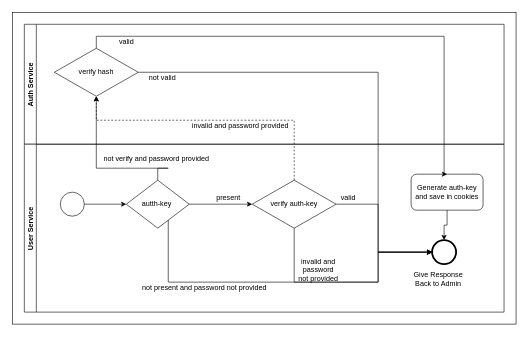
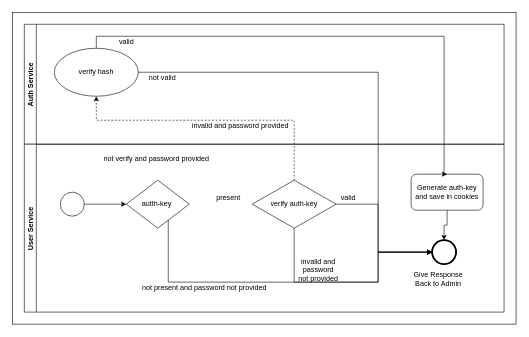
  <mxCell id="0" />
  <mxCell id="1" parent="0" />
  <mxCell id="2" value="Auth Service" style="swimlane;startSize=20;horizontal=0;" parent="1" vertex="1"><mxGeometry x="40" y="40" width="800" height="200" as="geometry" /></mxCell>
  <mxCell id="3" value="invalid and password provided" style="text;html=1;align=center;verticalAlign=middle;resizable=0;points=[];autosize=1;" vertex="1" parent="2"><mxGeometry x="270" y="160" width="180" height="20" as="geometry" /></mxCell>
- <mxCell id="4" value="verify hash" style="rhombus;whiteSpace=wrap;html=1;fillColor=none;" vertex="1" parent="2"><mxGeometry x="50" y="40" width="140" height="80" as="geometry" /></mxCell>
+ <mxCell id="4" value="verify hash" style="ellipse;whiteSpace=wrap;html=1;fillColor=none;" vertex="1" parent="2"><mxGeometry x="50" y="40" width="140" height="80" as="geometry" /></mxCell>
  <mxCell id="5" value="valid" style="text;html=1;align=center;verticalAlign=middle;resizable=0;points=[];autosize=1;" vertex="1" parent="2"><mxGeometry x="150" y="20" width="40" height="20" as="geometry" /></mxCell>
  <mxCell id="6" value="not valid" style="text;html=1;align=center;verticalAlign=middle;resizable=0;points=[];autosize=1;" vertex="1" parent="2"><mxGeometry x="200" y="80" width="60" height="20" as="geometry" /></mxCell>
  <mxCell id="7" value="" style="rounded=0;whiteSpace=wrap;html=1;fillColor=none;" parent="1" vertex="1"><mxGeometry x="20" y="20" width="840" height="520" as="geometry" /></mxCell>
  <mxCell id="8" value="User Service" style="swimlane;startSize=20;horizontal=0;" parent="1" vertex="1"><mxGeometry x="40" y="240" width="800" height="280" as="geometry" /></mxCell>
  <mxCell id="9" value="" style="shape=mxgraph.bpmn.shape;html=1;verticalLabelPosition=bottom;labelBackgroundColor=#ffffff;verticalAlign=top;align=center;perimeter=ellipsePerimeter;outlineConnect=0;outline=end;symbol=general;fillColor=none;" parent="8" vertex="1"><mxGeometry x="680" y="160" width="40" height="40" as="geometry" /></mxCell>
  <mxCell id="10" value="Give Response&lt;br&gt;Back to Admin" style="text;html=1;align=center;verticalAlign=middle;resizable=0;points=[];autosize=1;" parent="8" vertex="1"><mxGeometry x="640" y="210" width="100" height="30" as="geometry" /></mxCell>
  <mxCell id="11" style="edgeStyle=orthogonalEdgeStyle;rounded=0;orthogonalLoop=1;jettySize=auto;html=1;entryX=0;entryY=0.5;entryDx=0;entryDy=0;" parent="8" source="12" target="15" edge="1"><mxGeometry relative="1" as="geometry"><mxPoint x="220" y="110" as="targetPoint" /></mxGeometry></mxCell>
  <mxCell id="12" value="" style="shape=mxgraph.bpmn.shape;html=1;verticalLabelPosition=bottom;labelBackgroundColor=#ffffff;verticalAlign=top;align=center;perimeter=ellipsePerimeter;outlineConnect=0;outline=standard;symbol=general;fillColor=none;" parent="8" vertex="1"><mxGeometry x="60" y="80" width="40" height="40" as="geometry" /></mxCell>
  <mxCell id="13" value="not verify and password provided" style="text;html=1;align=center;verticalAlign=middle;resizable=0;points=[];autosize=1;" parent="8" vertex="1"><mxGeometry x="120" y="15" width="200" height="20" as="geometry" /></mxCell>
  <mxCell id="14" style="edgeStyle=orthogonalEdgeStyle;rounded=0;orthogonalLoop=1;jettySize=auto;html=1;entryX=0;entryY=0.5;entryDx=0;entryDy=0;" edge="1" parent="8" source="15" target="9"><mxGeometry relative="1" as="geometry"><Array as="points"><mxPoint x="240" y="230" /><mxPoint x="590" y="230" /><mxPoint x="590" y="180" /></Array></mxGeometry></mxCell>
  <mxCell id="15" value="autth-key&amp;nbsp;" style="rhombus;whiteSpace=wrap;html=1;fillColor=none;" parent="8" vertex="1"><mxGeometry x="170" y="60" width="105" height="80" as="geometry" /></mxCell>
  <mxCell id="16" style="edgeStyle=orthogonalEdgeStyle;rounded=0;orthogonalLoop=1;jettySize=auto;html=1;entryX=0.5;entryY=0;entryDx=0;entryDy=0;" parent="8" source="17" target="9" edge="1"><mxGeometry relative="1" as="geometry" /></mxCell>
  <mxCell id="17" value="Generate auth-key and save in cookies" style="shape=ext;rounded=1;html=1;whiteSpace=wrap;fillColor=none;" parent="8" vertex="1"><mxGeometry x="645" y="50" width="120" height="60" as="geometry" /></mxCell>
  <mxCell id="18" value="present" style="text;html=1;align=center;verticalAlign=middle;resizable=0;points=[];autosize=1;" vertex="1" parent="8"><mxGeometry x="310" y="80" width="60" height="20" as="geometry" /></mxCell>
  <mxCell id="19" style="edgeStyle=orthogonalEdgeStyle;rounded=0;orthogonalLoop=1;jettySize=auto;html=1;entryX=0;entryY=0.5;entryDx=0;entryDy=0;" edge="1" parent="8" source="21" target="9"><mxGeometry relative="1" as="geometry"><Array as="points"><mxPoint x="590" y="100" /><mxPoint x="590" y="180" /></Array></mxGeometry></mxCell>
  <mxCell id="20" style="edgeStyle=orthogonalEdgeStyle;rounded=0;orthogonalLoop=1;jettySize=auto;html=1;entryX=0;entryY=0.5;entryDx=0;entryDy=0;" edge="1" parent="8" source="21" target="9"><mxGeometry relative="1" as="geometry"><Array as="points"><mxPoint x="450" y="230" /><mxPoint x="590" y="230" /><mxPoint x="590" y="180" /></Array></mxGeometry></mxCell>
  <mxCell id="21" value="verify auth-key" style="rhombus;whiteSpace=wrap;html=1;fillColor=none;" vertex="1" parent="8"><mxGeometry x="380" y="60" width="140" height="80" as="geometry" /></mxCell>
- <mxCell id="22" style="edgeStyle=orthogonalEdgeStyle;rounded=0;orthogonalLoop=1;jettySize=auto;html=1;entryX=0;entryY=0.5;entryDx=0;entryDy=0;" edge="1" parent="8" source="15" target="21"><mxGeometry relative="1" as="geometry" /></mxCell>
  <mxCell id="23" value="not present and password not provided" style="text;html=1;align=center;verticalAlign=middle;resizable=0;points=[];autosize=1;" vertex="1" parent="8"><mxGeometry x="190" y="230" width="220" height="20" as="geometry" /></mxCell>
  <mxCell id="24" value="valid" style="text;html=1;align=center;verticalAlign=middle;resizable=0;points=[];autosize=1;" vertex="1" parent="8"><mxGeometry x="520" y="80" width="40" height="20" as="geometry" /></mxCell>
  <mxCell id="25" value="invalid and &lt;br&gt;password &lt;br&gt;not provided" style="text;html=1;align=center;verticalAlign=middle;resizable=0;points=[];autosize=1;" vertex="1" parent="8"><mxGeometry x="450" y="185" width="80" height="50" as="geometry" /></mxCell>
- <mxCell id="26" style="edgeStyle=orthogonalEdgeStyle;rounded=0;orthogonalLoop=1;jettySize=auto;html=1;entryX=0.5;entryY=1;entryDx=0;entryDy=0;exitX=0.5;exitY=0;exitDx=0;exitDy=0;" parent="1" source="15" target="4" edge="1"><mxGeometry relative="1" as="geometry"><mxPoint x="390" y="280" as="sourcePoint" /><Array as="points"><mxPoint x="280" y="280" /><mxPoint x="160" y="280" /><mxPoint x="160" y="160" /></Array><mxPoint x="160" y="170" as="targetPoint" /></mxGeometry></mxCell>
  <mxCell id="27" style="edgeStyle=orthogonalEdgeStyle;rounded=0;orthogonalLoop=1;jettySize=auto;html=1;entryX=0.5;entryY=0;entryDx=0;entryDy=0;exitX=0.5;exitY=0;exitDx=0;exitDy=0;" parent="1" source="4" target="17" edge="1"><mxGeometry relative="1" as="geometry"><mxPoint x="260" y="130" as="sourcePoint" /><Array as="points"><mxPoint x="160" y="60" /><mxPoint x="740" y="60" /></Array></mxGeometry></mxCell>
  <mxCell id="28" style="edgeStyle=orthogonalEdgeStyle;rounded=0;orthogonalLoop=1;jettySize=auto;html=1;entryX=0.5;entryY=1;entryDx=0;entryDy=0;dashed=1;" edge="1" parent="1" source="21" target="4"><mxGeometry relative="1" as="geometry"><mxPoint x="160" y="170" as="targetPoint" /><Array as="points"><mxPoint x="490" y="200" /><mxPoint x="160" y="200" /><mxPoint x="160" y="160" /></Array></mxGeometry></mxCell>
  <mxCell id="29" style="edgeStyle=orthogonalEdgeStyle;rounded=0;orthogonalLoop=1;jettySize=auto;html=1;entryX=0;entryY=0.5;entryDx=0;entryDy=0;" edge="1" parent="1" source="4" target="9"><mxGeometry relative="1" as="geometry"><Array as="points"><mxPoint x="630" y="120" /><mxPoint x="630" y="420" /></Array></mxGeometry></mxCell>
